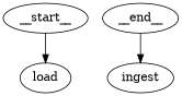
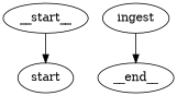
  digraph {
    __start__
-   load
+   load [label=start]
    ingest
    __end__
    __start__ -> load
-   __end__ -> ingest
+   ingest -> __end__
  }
